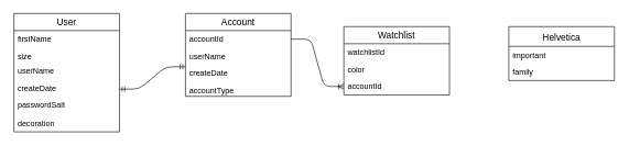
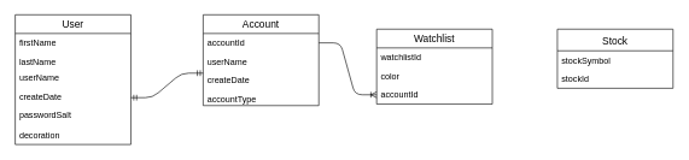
  <mxCell id="0" />
  <mxCell id="1" parent="0" />
  <mxCell id="2" value="User" style="swimlane;fontStyle=0;childLayout=stackLayout;horizontal=1;startSize=26;horizontalStack=0;resizeParent=1;resizeParentMax=0;resizeLast=0;collapsible=1;marginBottom=0;align=center;fontSize=14;" parent="1" vertex="1"><mxGeometry x="20" y="20" width="160" height="180" as="geometry" /></mxCell>
  <mxCell id="3" value="firstName" style="text;strokeColor=none;fillColor=none;spacingLeft=4;spacingRight=4;overflow=hidden;rotatable=0;points=[[0,0.5],[1,0.5]];portConstraint=eastwest;fontSize=12;" parent="2" vertex="1"><mxGeometry y="26" width="160" height="26" as="geometry" /></mxCell>
- <mxCell id="4" value="size" style="text;strokeColor=none;fillColor=none;spacingLeft=4;spacingRight=4;overflow=hidden;rotatable=0;points=[[0,0.5],[1,0.5]];portConstraint=eastwest;fontSize=12;" parent="2" vertex="1"><mxGeometry y="52" width="160" height="22" as="geometry" /></mxCell>
+ <mxCell id="4" value="lastName" style="text;strokeColor=none;fillColor=none;spacingLeft=4;spacingRight=4;overflow=hidden;rotatable=0;points=[[0,0.5],[1,0.5]];portConstraint=eastwest;fontSize=12;" parent="2" vertex="1"><mxGeometry y="52" width="160" height="22" as="geometry" /></mxCell>
  <mxCell id="5" value="userName" style="text;strokeColor=none;fillColor=none;spacingLeft=4;spacingRight=4;overflow=hidden;rotatable=0;points=[[0,0.5],[1,0.5]];portConstraint=eastwest;fontSize=12;" parent="2" vertex="1"><mxGeometry y="74" width="160" height="26" as="geometry" /></mxCell>
  <mxCell id="6" value="" style="edgeStyle=entityRelationEdgeStyle;fontSize=12;html=1;endArrow=ERmandOne;startArrow=ERmandOne;entryX=0;entryY=0.5;entryDx=0;entryDy=0;" parent="2" edge="1"><mxGeometry width="100" height="100" relative="1" as="geometry"><mxPoint x="160" y="115" as="sourcePoint" /><mxPoint x="260" y="81" as="targetPoint" /></mxGeometry></mxCell>
  <mxCell id="7" value="createDate" style="text;strokeColor=none;fillColor=none;spacingLeft=4;spacingRight=4;overflow=hidden;rotatable=0;points=[[0,0.5],[1,0.5]];portConstraint=eastwest;fontSize=12;" parent="2" vertex="1"><mxGeometry y="100" width="160" height="26" as="geometry" /></mxCell>
  <mxCell id="8" value="passwordSalt" style="text;strokeColor=none;fillColor=none;spacingLeft=4;spacingRight=4;overflow=hidden;rotatable=0;points=[[0,0.5],[1,0.5]];portConstraint=eastwest;fontSize=12;" parent="2" vertex="1"><mxGeometry y="126" width="160" height="28" as="geometry" /></mxCell>
  <mxCell id="9" value="decoration" style="text;strokeColor=none;fillColor=none;spacingLeft=4;spacingRight=4;overflow=hidden;rotatable=0;points=[[0,0.5],[1,0.5]];portConstraint=eastwest;fontSize=12;" parent="2" vertex="1"><mxGeometry y="154" width="160" height="26" as="geometry" /></mxCell>
  <mxCell id="10" value="Account" style="swimlane;fontStyle=0;childLayout=stackLayout;horizontal=1;startSize=26;horizontalStack=0;resizeParent=1;resizeParentMax=0;resizeLast=0;collapsible=1;marginBottom=0;align=center;fontSize=14;" parent="1" vertex="1"><mxGeometry x="280" y="20" width="160" height="126" as="geometry" /></mxCell>
  <mxCell id="11" value="accountId" style="text;strokeColor=none;fillColor=none;spacingLeft=4;spacingRight=4;overflow=hidden;rotatable=0;points=[[0,0.5],[1,0.5]];portConstraint=eastwest;fontSize=12;" vertex="1" parent="10"><mxGeometry y="26" width="160" height="26" as="geometry" /></mxCell>
  <mxCell id="12" value="userName" style="text;strokeColor=none;fillColor=none;spacingLeft=4;spacingRight=4;overflow=hidden;rotatable=0;points=[[0,0.5],[1,0.5]];portConstraint=eastwest;fontSize=12;" parent="10" vertex="1"><mxGeometry y="52" width="160" height="26" as="geometry" /></mxCell>
  <mxCell id="13" value="createDate&#10;&#10;&lt;!--StartFragment--&gt;&lt;span style=&quot;font-family: Helvetica; font-size: 12px; font-style: normal; font-variant-ligatures: normal; font-variant-caps: normal; font-weight: 400; letter-spacing: normal; orphans: 2; text-align: left; text-indent: 0px; text-transform: none; widows: 2; word-spacing: 0px; -webkit-text-stroke-width: 0px; text-decoration-style: initial; text-decoration-color: initial; float: none; display: inline !important;&quot;&gt;createDate&lt;/span&gt;&lt;!--EndFragment--&gt;&#10;&#10;" style="text;strokeColor=none;fillColor=none;spacingLeft=4;spacingRight=4;overflow=hidden;rotatable=0;points=[[0,0.5],[1,0.5]];portConstraint=eastwest;fontSize=12;" parent="10" vertex="1"><mxGeometry y="78" width="160" height="26" as="geometry" /></mxCell>
  <mxCell id="14" value="accountType" style="text;strokeColor=none;fillColor=none;spacingLeft=4;spacingRight=4;overflow=hidden;rotatable=0;points=[[0,0.5],[1,0.5]];portConstraint=eastwest;fontSize=12;" parent="10" vertex="1"><mxGeometry y="104" width="160" height="22" as="geometry" /></mxCell>
  <mxCell id="15" value="" style="edgeStyle=entityRelationEdgeStyle;fontSize=12;html=1;endArrow=ERoneToMany;exitX=1;exitY=0.5;exitDx=0;exitDy=0;entryX=0;entryY=0.5;entryDx=0;entryDy=0;" edge="1" parent="1" source="11" target="19"><mxGeometry width="100" height="100" relative="1" as="geometry"><mxPoint x="180" y="320" as="sourcePoint" /><mxPoint x="275" y="310" as="targetPoint" /></mxGeometry></mxCell>
  <mxCell id="16" value="Watchlist" style="swimlane;fontStyle=0;childLayout=stackLayout;horizontal=1;startSize=26;horizontalStack=0;resizeParent=1;resizeParentMax=0;resizeLast=0;collapsible=1;marginBottom=0;align=center;fontSize=14;" vertex="1" parent="1"><mxGeometry x="520" y="40" width="160" height="104" as="geometry" /></mxCell>
  <mxCell id="17" value="watchlistId" style="text;strokeColor=none;fillColor=none;spacingLeft=4;spacingRight=4;overflow=hidden;rotatable=0;points=[[0,0.5],[1,0.5]];portConstraint=eastwest;fontSize=12;" vertex="1" parent="16"><mxGeometry y="26" width="160" height="26" as="geometry" /></mxCell>
  <mxCell id="18" value="color" style="text;strokeColor=none;fillColor=none;spacingLeft=4;spacingRight=4;overflow=hidden;rotatable=0;points=[[0,0.5],[1,0.5]];portConstraint=eastwest;fontSize=12;" vertex="1" parent="16"><mxGeometry y="52" width="160" height="26" as="geometry" /></mxCell>
  <mxCell id="19" value="accountId" style="text;strokeColor=none;fillColor=none;spacingLeft=4;spacingRight=4;overflow=hidden;rotatable=0;points=[[0,0.5],[1,0.5]];portConstraint=eastwest;fontSize=12;" vertex="1" parent="16"><mxGeometry y="78" width="160" height="26" as="geometry" /></mxCell>
- <mxCell id="20" value="Helvetica" style="swimlane;fontStyle=0;childLayout=stackLayout;horizontal=1;startSize=30;horizontalStack=0;resizeParent=1;resizeParentMax=0;resizeLast=0;collapsible=1;marginBottom=0;align=center;fontSize=14;" parent="1" vertex="1"><mxGeometry x="770" y="40" width="160" height="82" as="geometry" /></mxCell>
- <mxCell id="21" value="important" style="text;strokeColor=none;fillColor=none;spacingLeft=4;spacingRight=4;overflow=hidden;rotatable=0;points=[[0,0.5],[1,0.5]];portConstraint=eastwest;fontSize=12;" parent="20" vertex="1"><mxGeometry y="30" width="160" height="26" as="geometry" /></mxCell>
- <mxCell id="22" value="family" style="text;strokeColor=none;fillColor=none;spacingLeft=4;spacingRight=4;overflow=hidden;rotatable=0;points=[[0,0.5],[1,0.5]];portConstraint=eastwest;fontSize=12;" parent="20" vertex="1"><mxGeometry y="56" width="160" height="26" as="geometry" /></mxCell>
+ <mxCell id="20" value="Stock" style="swimlane;fontStyle=0;childLayout=stackLayout;horizontal=1;startSize=30;horizontalStack=0;resizeParent=1;resizeParentMax=0;resizeLast=0;collapsible=1;marginBottom=0;align=center;fontSize=14;" parent="1" vertex="1"><mxGeometry x="770" y="40" width="160" height="82" as="geometry" /></mxCell>
+ <mxCell id="21" value="stockSymbol" style="text;strokeColor=none;fillColor=none;spacingLeft=4;spacingRight=4;overflow=hidden;rotatable=0;points=[[0,0.5],[1,0.5]];portConstraint=eastwest;fontSize=12;" parent="20" vertex="1"><mxGeometry y="30" width="160" height="26" as="geometry" /></mxCell>
+ <mxCell id="22" value="stockId" style="text;strokeColor=none;fillColor=none;spacingLeft=4;spacingRight=4;overflow=hidden;rotatable=0;points=[[0,0.5],[1,0.5]];portConstraint=eastwest;fontSize=12;" parent="20" vertex="1"><mxGeometry y="56" width="160" height="26" as="geometry" /></mxCell>
